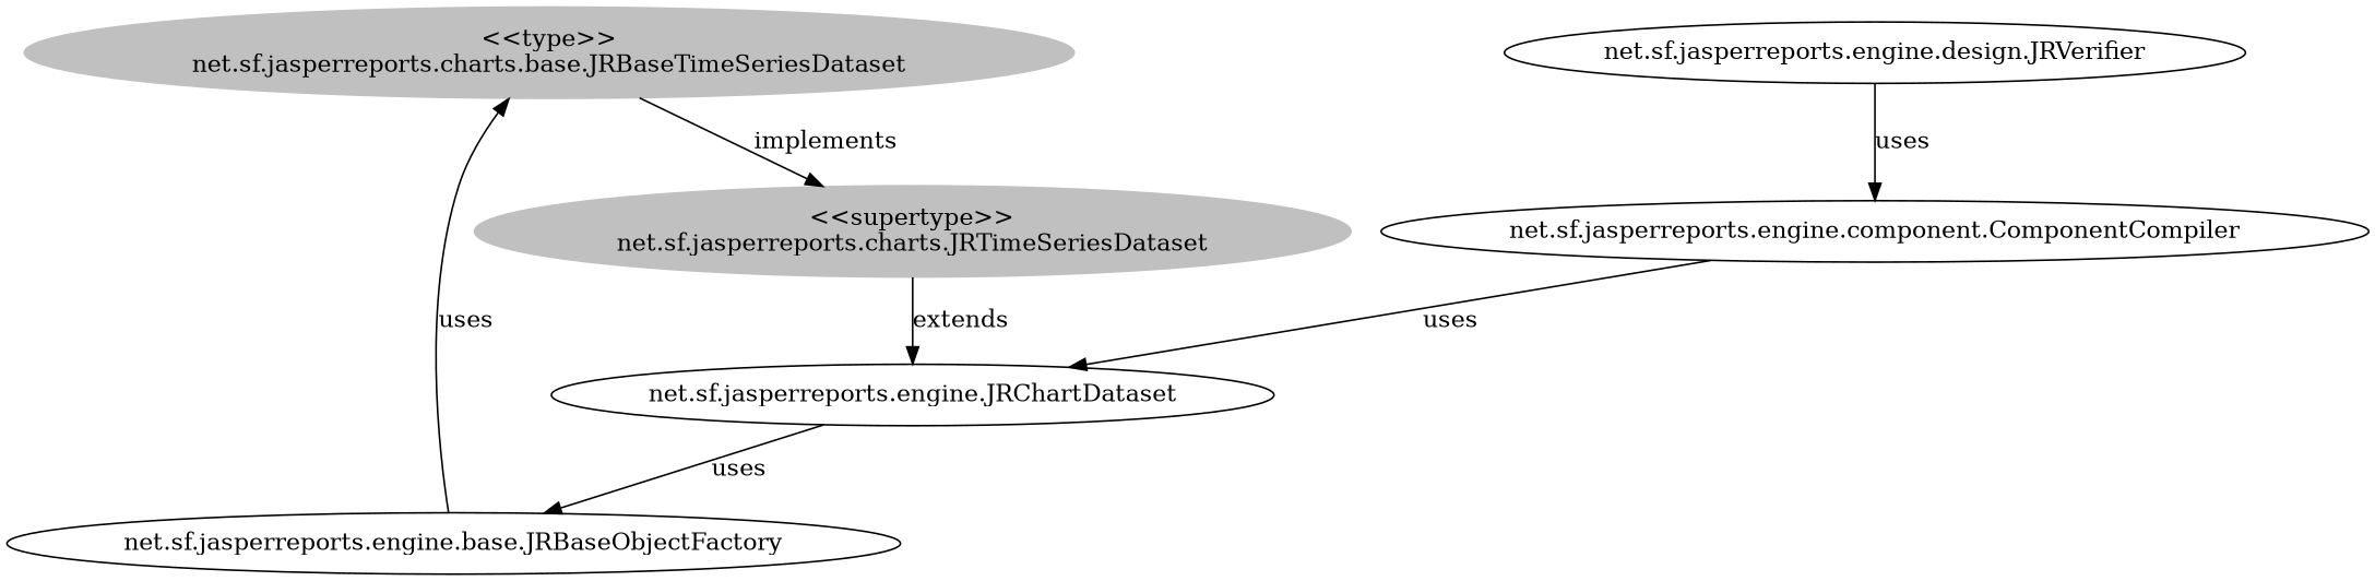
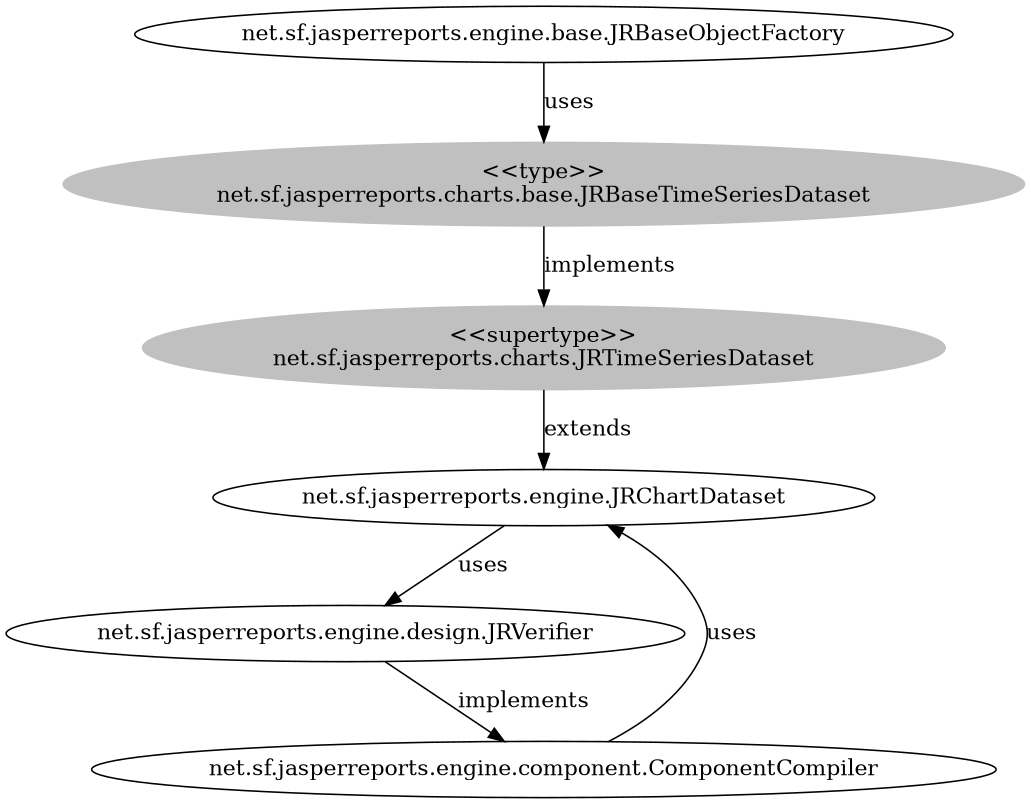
  digraph {
    n1 [color=grey label="<<type>>\nnet.sf.jasperreports.charts.base.JRBaseTimeSeriesDataset" style=filled]
    n2 [color=grey label="<<supertype>>\nnet.sf.jasperreports.charts.JRTimeSeriesDataset" style=filled]
    n3 [label="net.sf.jasperreports.engine.JRChartDataset"]
    n4 [label="net.sf.jasperreports.engine.design.JRVerifier"]
    n5 [label="net.sf.jasperreports.engine.component.ComponentCompiler"]
    n6 [label="net.sf.jasperreports.engine.base.JRBaseObjectFactory"]
    n1 -> n2 [label=implements]
    n2 -> n3 [label=extends]
-   n3 -> n6 [label=uses]
-   n4 -> n5 [label=uses]
+   n3 -> n4 [label=uses]
+   n4 -> n5 [label=implements]
    n5 -> n3 [label=uses]
    n6 -> n1 [label=uses]
  }
